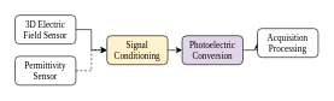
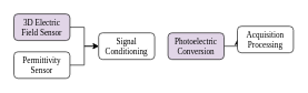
  <mxCell id="0" />
  <mxCell id="1" parent="0" />
  <mxCell id="2" style="edgeStyle=orthogonalEdgeStyle;rounded=0;orthogonalLoop=1;jettySize=auto;html=1;exitX=1;exitY=0.5;exitDx=0;exitDy=0;entryX=0;entryY=0.5;entryDx=0;entryDy=0;fontFamily=Bahnschrift;" edge="1" parent="1" source="3" target="7"><mxGeometry relative="1" as="geometry" /></mxCell>
- <mxCell id="3" value="3D Electric Field Sensor" style="rounded=1;whiteSpace=wrap;html=1;fontFamily=Bahnschrift;" vertex="1" parent="1"><mxGeometry x="20" y="20.5" width="84" height="40" as="geometry" /></mxCell>
- <mxCell id="4" style="edgeStyle=orthogonalEdgeStyle;rounded=0;orthogonalLoop=1;jettySize=auto;html=1;exitX=1;exitY=0.5;exitDx=0;exitDy=0;entryX=0;entryY=0.5;entryDx=0;entryDy=0;fontFamily=Bahnschrift;dashed=1;" edge="1" parent="1" source="5" target="7"><mxGeometry relative="1" as="geometry" /></mxCell>
+ <mxCell id="3" value="3D Electric Field Sensor" style="rounded=1;whiteSpace=wrap;html=1;fontFamily=Bahnschrift;fillColor=#e1d5e7;" vertex="1" parent="1"><mxGeometry x="20" y="20.5" width="84" height="40" as="geometry" /></mxCell>
+ <mxCell id="4" style="edgeStyle=orthogonalEdgeStyle;rounded=0;orthogonalLoop=1;jettySize=auto;html=1;exitX=1;exitY=0.5;exitDx=0;exitDy=0;entryX=0;entryY=0.5;entryDx=0;entryDy=0;fontFamily=Bahnschrift;" edge="1" parent="1" source="5" target="7"><mxGeometry relative="1" as="geometry" /></mxCell>
  <mxCell id="5" value="Permittivity Sensor" style="rounded=1;whiteSpace=wrap;html=1;fontFamily=Bahnschrift;" vertex="1" parent="1"><mxGeometry x="20" y="77.5" width="84" height="40" as="geometry" /></mxCell>
- <mxCell id="6" style="edgeStyle=orthogonalEdgeStyle;rounded=0;orthogonalLoop=1;jettySize=auto;html=1;exitX=1;exitY=0.5;exitDx=0;exitDy=0;entryX=0;entryY=0.5;entryDx=0;entryDy=0;fontFamily=Bahnschrift;" edge="1" parent="1" source="7" target="9"><mxGeometry relative="1" as="geometry" /></mxCell>
- <mxCell id="7" value="Signal Conditioning" style="rounded=1;whiteSpace=wrap;html=1;fontFamily=Bahnschrift;fillColor=#fff2cc;" vertex="1" parent="1"><mxGeometry x="147" y="49" width="84" height="40" as="geometry" /></mxCell>
+ <mxCell id="7" value="Signal Conditioning" style="rounded=1;whiteSpace=wrap;html=1;fontFamily=Bahnschrift;" vertex="1" parent="1"><mxGeometry x="147" y="49" width="84" height="40" as="geometry" /></mxCell>
  <mxCell id="8" style="edgeStyle=orthogonalEdgeStyle;rounded=0;orthogonalLoop=1;jettySize=auto;html=1;exitX=1;exitY=0.5;exitDx=0;exitDy=0;fontFamily=Bahnschrift;" edge="1" parent="1" source="9" target="10"><mxGeometry relative="1" as="geometry" /></mxCell>
  <mxCell id="9" value="Photoelectric Conversion" style="rounded=1;whiteSpace=wrap;html=1;fontFamily=Bahnschrift;fillColor=#e1d5e7;" vertex="1" parent="1"><mxGeometry x="251" y="49" width="84" height="40" as="geometry" /></mxCell>
  <mxCell id="10" value="Acquisition Processing" style="rounded=1;whiteSpace=wrap;html=1;fontFamily=Bahnschrift;" vertex="1" parent="1"><mxGeometry x="355" y="39" width="84" height="40" as="geometry" /></mxCell>
